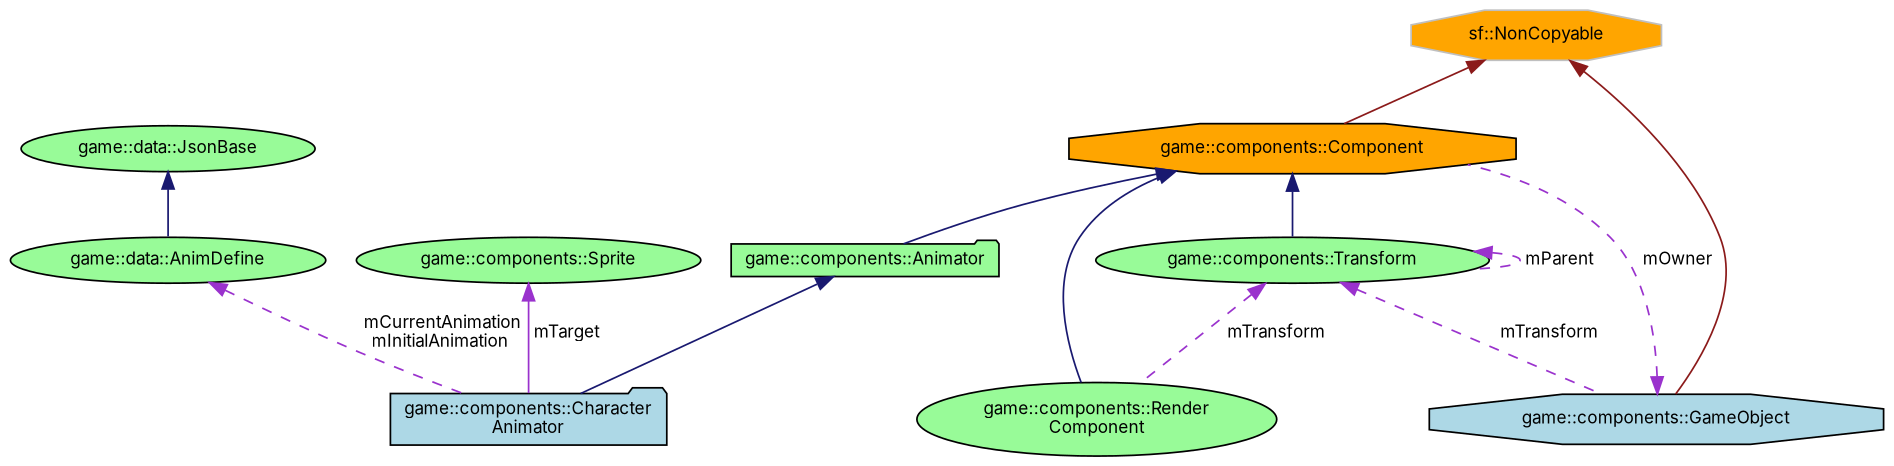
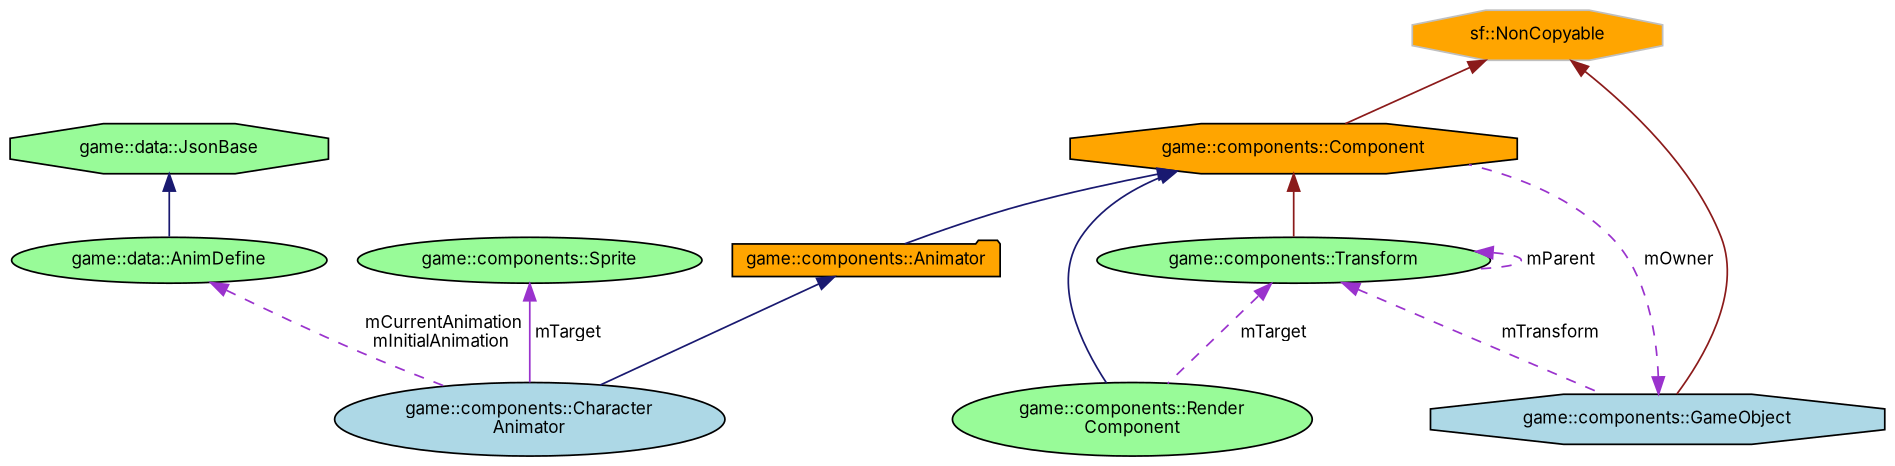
  digraph {
    fontname=Inter
    node [color=black fillcolor=palegreen fontname=Inter fontsize=10 shape=ellipse style=filled]
    edge [color=darkorchid3 dir=back fontname=Inter fontsize=10 labelfontname=Helvetica labelfontsize=10 style=solid]
-   n1 [fillcolor=lightblue fontcolor=black height=0.2 label="game::components::Character\lAnimator" shape=folder width=0.4]
-   n2 [height=0.2 label="game::components::Animator" shape=folder width=0.4]
+   n1 [fillcolor=lightblue fontcolor=black height=0.2 label="game::components::Character\lAnimator" width=0.4]
+   n2 [fillcolor=orange height=0.2 label="game::components::Animator" shape=folder width=0.4]
    n3 [fillcolor=orange height=0.2 label="game::components::Component" shape=octagon width=0.4]
    n4 [height=0.2 label="game::components::Transform" width=0.4]
    n5 [height=0.2 label="game::components::Render\lComponent" width=0.4]
    n6 [fillcolor=lightblue height=0.2 label="game::components::GameObject" shape=octagon width=0.4]
    n7 [color=grey75 fillcolor=orange height=0.2 label="sf::NonCopyable" shape=octagon width=0.4]
    n8 [height=0.2 label="game::components::Sprite" width=0.4]
    n9 [height=0.2 label="game::data::AnimDefine" width=0.4]
-   n10 [height=0.2 label="game::data::JsonBase" width=0.4]
+   n10 [height=0.2 label="game::data::JsonBase" shape=octagon width=0.4]
    n2 -> n1 [color=midnightblue]
    n3 -> n2 [color=midnightblue]
-   n3 -> n4 [color=midnightblue]
+   n3 -> n4 [color=firebrick4]
    n3 -> n5 [color=midnightblue]
    n4 -> n4 [label=" mParent" style=dashed]
-   n4 -> n5 [label=" mTransform" style=dashed]
+   n4 -> n5 [label=" mTarget" style=dashed]
    n4 -> n6 [label=" mTransform" style=dashed]
    n6 -> n3 [label=" mOwner" style=dashed]
    n7 -> n3 [color=firebrick4]
    n7 -> n6 [color=firebrick4]
    n8 -> n1 [label=" mTarget"]
    n9 -> n1 [label=" mCurrentAnimation\nmInitialAnimation" style=dashed]
    n10 -> n9 [color=midnightblue]
  }
